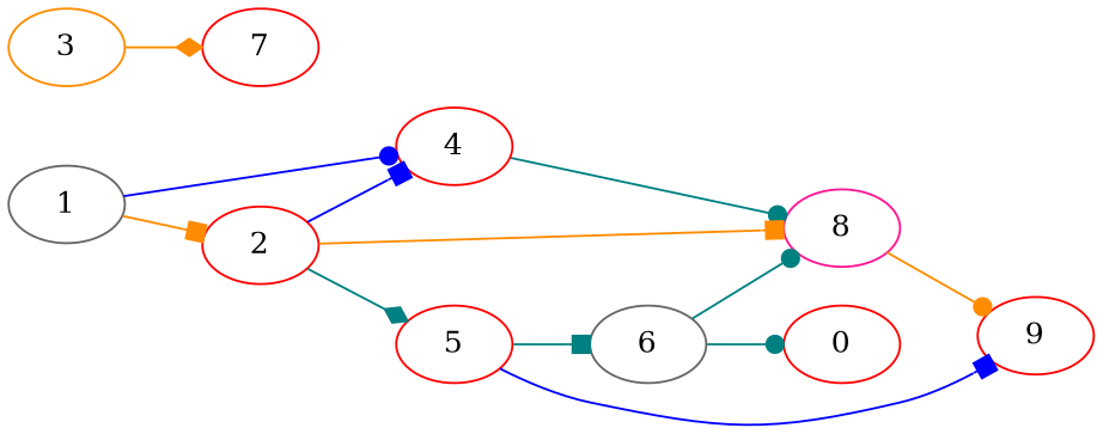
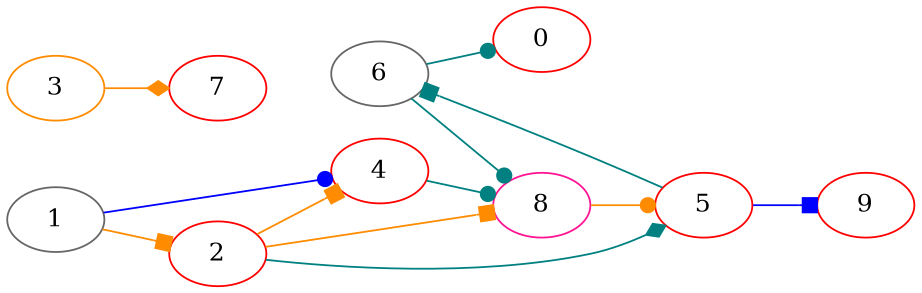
  digraph {
    rankdir=LR
    node [color=red]
    edge [arrowhead=dot color=teal]
    6 [color=gray40]
    0
    8 [color=deeppink]
    9
    1 [color=gray40]
    4
    2
    3 [color=darkorange]
    7
    5
    6 -> 0
    6 -> 8
-   8 -> 9 [color=darkorange]
+   8 -> 5 [color=darkorange]
    1 -> 4 [color=blue]
    1 -> 2 [arrowhead=box color=darkorange]
    4 -> 8
    2 -> 8 [arrowhead=box color=darkorange]
-   2 -> 4 [arrowhead=box color=blue]
+   2 -> 4 [arrowhead=box color=darkorange]
    2 -> 5 [arrowhead=diamond]
    3 -> 7 [arrowhead=diamond color=darkorange]
    5 -> 6 [arrowhead=box]
    5 -> 9 [arrowhead=box color=blue]
  }
